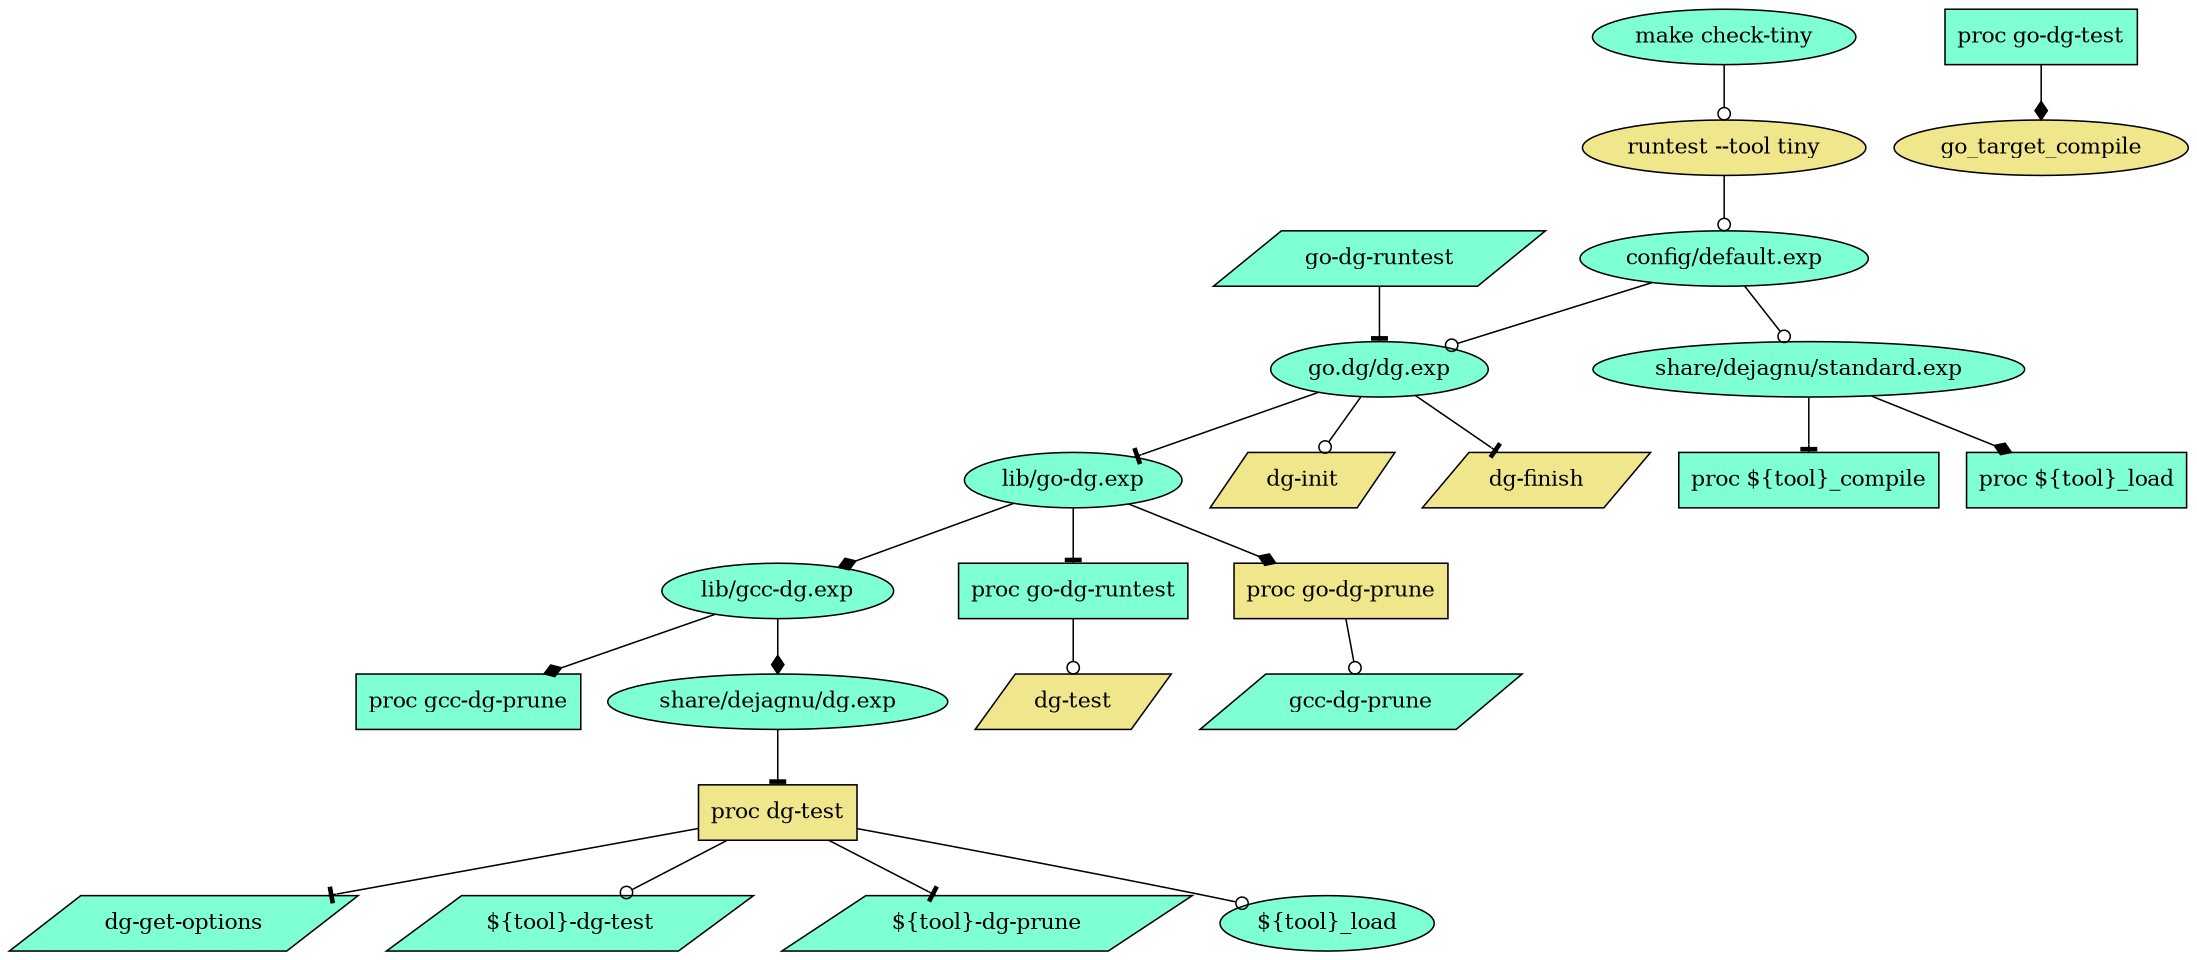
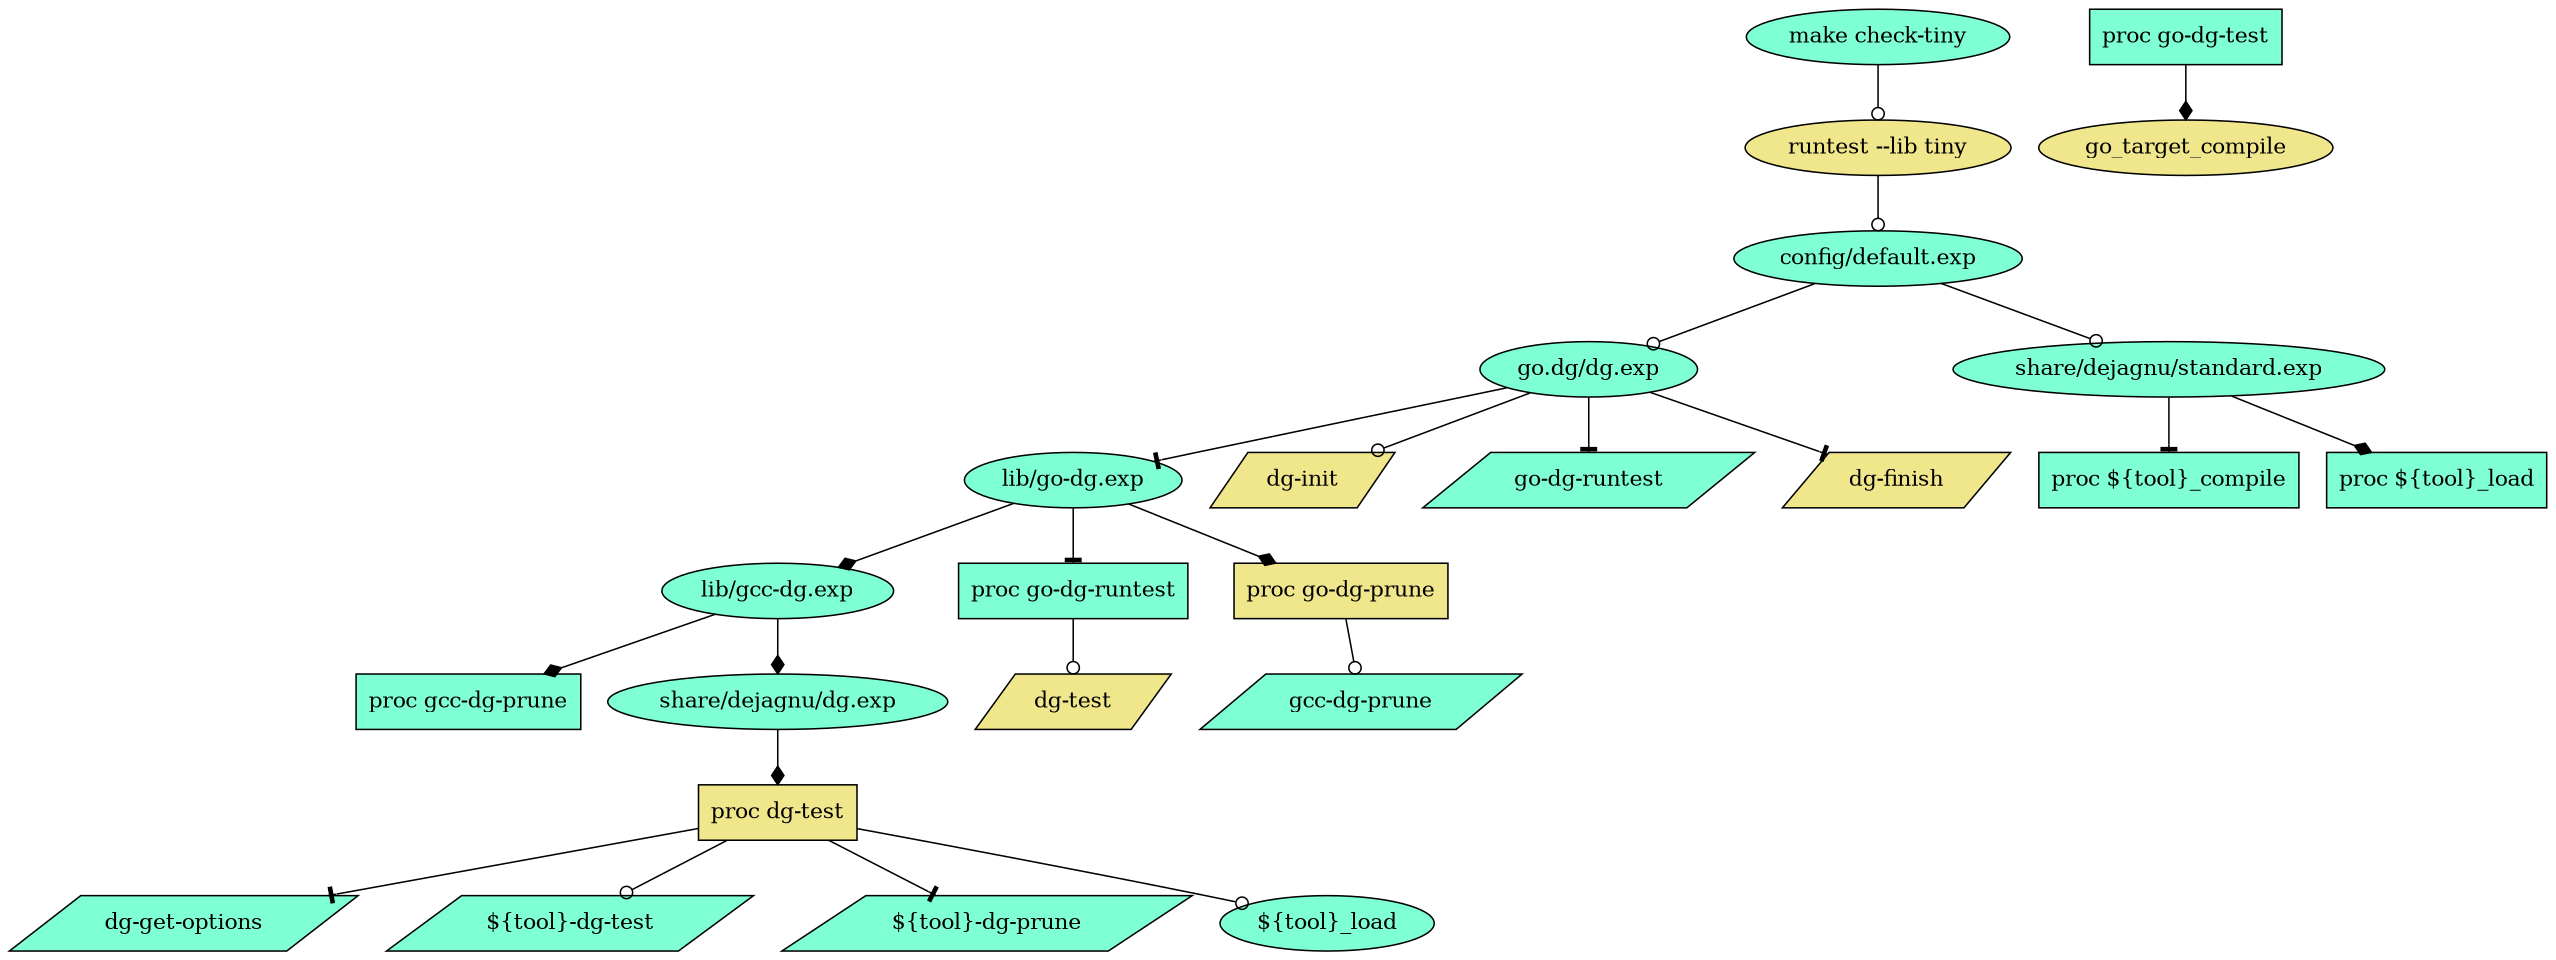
  digraph {
    node [fillcolor=aquamarine style=filled]
    edge [arrowhead=odot]
    "make check-tiny"
-   "runtest --tool tiny" [fillcolor=khaki]
+   "runtest --tool tiny" [fillcolor=khaki label="runtest --lib tiny"]
    "config/default.exp"
    "go.dg/dg.exp"
    "share/dejagnu/standard.exp"
    "lib/go-dg.exp"
    "dg-init" [fillcolor=khaki shape=parallelogram]
    "go-dg-runtest" [shape=parallelogram]
    "dg-finish" [fillcolor=khaki shape=parallelogram]
    "proc ${tool}_compile" [shape=box]
    "proc ${tool}_load" [shape=box]
    "lib/gcc-dg.exp"
    "proc go-dg-runtest" [shape=box]
    "proc go-dg-prune" [fillcolor=khaki shape=box]
    "proc gcc-dg-prune" [shape=box]
    "share/dejagnu/dg.exp"
    "proc go-dg-test" [shape=box]
    go_target_compile [fillcolor=khaki shape=ellipse]
    "dg-test" [fillcolor=khaki shape=parallelogram]
    "gcc-dg-prune" [shape=parallelogram]
    "proc dg-test" [fillcolor=khaki shape=box]
    "dg-get-options" [shape=parallelogram]
    "${tool}-dg-test" [shape=parallelogram]
    "${tool}-dg-prune" [shape=parallelogram]
    "${tool}_load" [shape=ellipse]
    "make check-tiny" -> "runtest --tool tiny"
    "runtest --tool tiny" -> "config/default.exp"
    "config/default.exp" -> "go.dg/dg.exp"
    "config/default.exp" -> "share/dejagnu/standard.exp"
    "go.dg/dg.exp" -> "lib/go-dg.exp" [arrowhead=tee]
    "go.dg/dg.exp" -> "dg-init"
-   "go-dg-runtest" -> "go.dg/dg.exp" [arrowhead=tee]
+   "go.dg/dg.exp" -> "go-dg-runtest" [arrowhead=tee]
    "go.dg/dg.exp" -> "dg-finish" [arrowhead=tee]
    "share/dejagnu/standard.exp" -> "proc ${tool}_compile" [arrowhead=tee]
    "share/dejagnu/standard.exp" -> "proc ${tool}_load" [arrowhead=diamond]
    "lib/go-dg.exp" -> "lib/gcc-dg.exp" [arrowhead=diamond]
    "lib/go-dg.exp" -> "proc go-dg-runtest" [arrowhead=tee]
    "lib/go-dg.exp" -> "proc go-dg-prune" [arrowhead=diamond]
    "lib/gcc-dg.exp" -> "proc gcc-dg-prune" [arrowhead=diamond]
    "lib/gcc-dg.exp" -> "share/dejagnu/dg.exp" [arrowhead=diamond]
    "proc go-dg-runtest" -> "dg-test"
    "proc go-dg-prune" -> "gcc-dg-prune"
-   "share/dejagnu/dg.exp" -> "proc dg-test" [arrowhead=tee]
+   "share/dejagnu/dg.exp" -> "proc dg-test" [arrowhead=diamond]
    "proc go-dg-test" -> go_target_compile [arrowhead=diamond]
    "proc dg-test" -> "dg-get-options" [arrowhead=tee]
    "proc dg-test" -> "${tool}-dg-test"
    "proc dg-test" -> "${tool}-dg-prune" [arrowhead=tee]
    "proc dg-test" -> "${tool}_load"
  }
